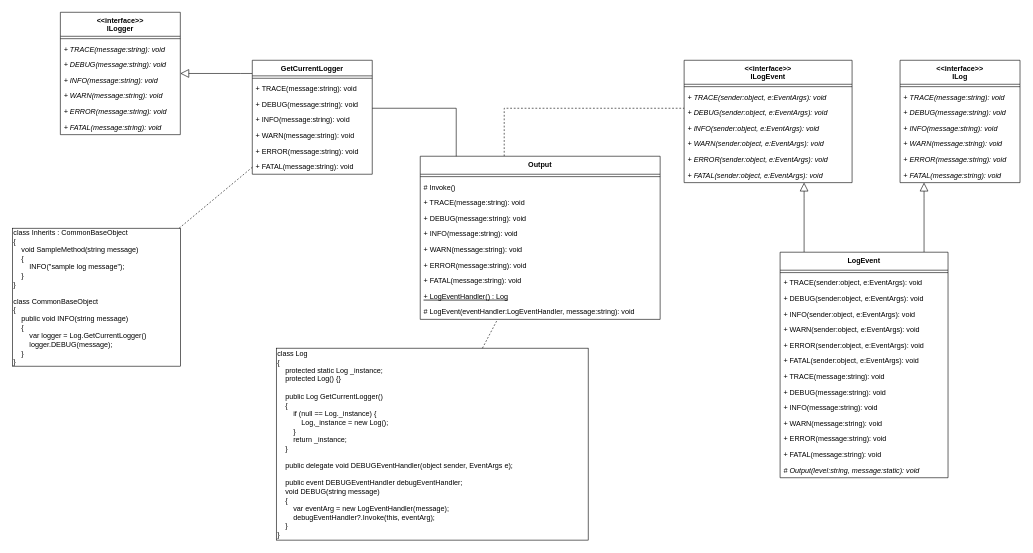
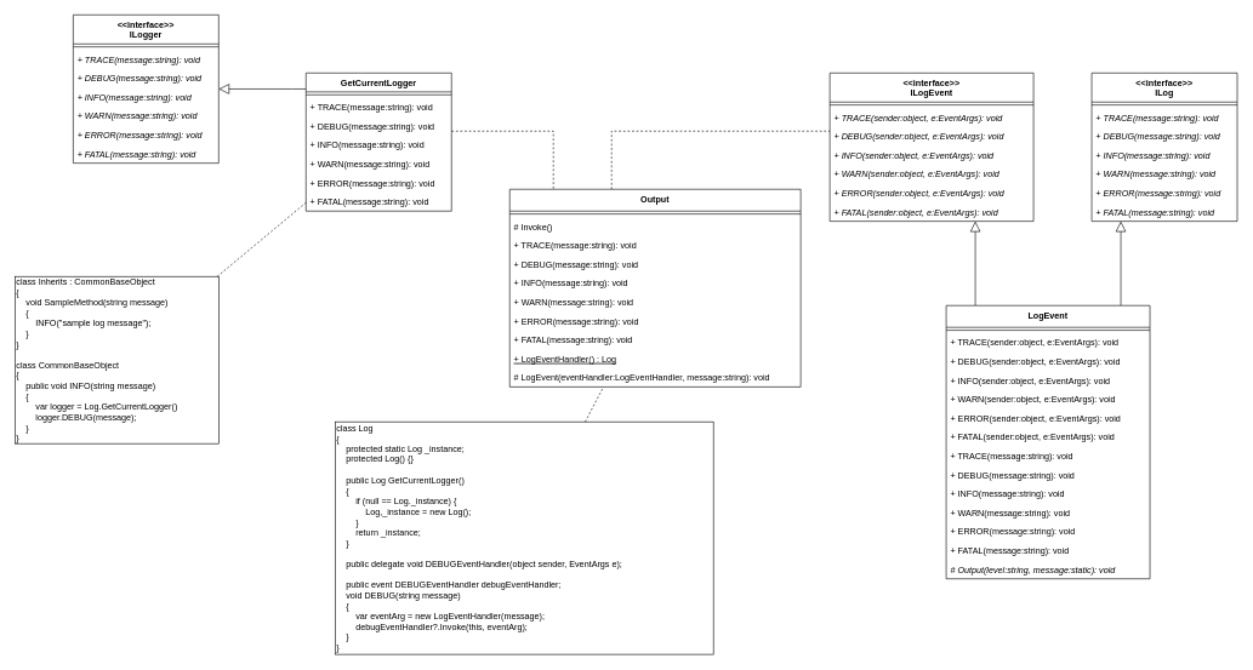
  <mxCell id="0" />
  <mxCell id="1" parent="0" />
  <mxCell id="2" value="&lt;&lt;interface&gt;&gt;&#10;ILog" style="swimlane;fontStyle=1;align=center;verticalAlign=top;childLayout=stackLayout;horizontal=1;startSize=40;horizontalStack=0;resizeParent=1;resizeParentMax=0;resizeLast=0;collapsible=1;marginBottom=0;" parent="1" vertex="1"><mxGeometry x="1500" y="100" width="200" height="204" as="geometry" /></mxCell>
  <mxCell id="3" value="" style="line;strokeWidth=1;fillColor=none;align=left;verticalAlign=middle;spacingTop=-1;spacingLeft=3;spacingRight=3;rotatable=0;labelPosition=right;points=[];portConstraint=eastwest;" parent="2" vertex="1"><mxGeometry y="40" width="200" height="8" as="geometry" /></mxCell>
  <mxCell id="4" value="+ TRACE(message:string): void" style="text;strokeColor=none;fillColor=none;align=left;verticalAlign=top;spacingLeft=4;spacingRight=4;overflow=hidden;rotatable=0;points=[[0,0.5],[1,0.5]];portConstraint=eastwest;fontStyle=2" parent="2" vertex="1"><mxGeometry y="48" width="200" height="26" as="geometry" /></mxCell>
  <mxCell id="5" value="+ DEBUG(message:string): void" style="text;strokeColor=none;fillColor=none;align=left;verticalAlign=top;spacingLeft=4;spacingRight=4;overflow=hidden;rotatable=0;points=[[0,0.5],[1,0.5]];portConstraint=eastwest;fontStyle=2" parent="2" vertex="1"><mxGeometry y="74" width="200" height="26" as="geometry" /></mxCell>
  <mxCell id="6" value="+ INFO(message:string): void" style="text;strokeColor=none;fillColor=none;align=left;verticalAlign=top;spacingLeft=4;spacingRight=4;overflow=hidden;rotatable=0;points=[[0,0.5],[1,0.5]];portConstraint=eastwest;fontStyle=2" parent="2" vertex="1"><mxGeometry y="100" width="200" height="26" as="geometry" /></mxCell>
  <mxCell id="7" value="+ WARN(message:string): void" style="text;strokeColor=none;fillColor=none;align=left;verticalAlign=top;spacingLeft=4;spacingRight=4;overflow=hidden;rotatable=0;points=[[0,0.5],[1,0.5]];portConstraint=eastwest;fontStyle=2" parent="2" vertex="1"><mxGeometry y="126" width="200" height="26" as="geometry" /></mxCell>
  <mxCell id="8" value="+ ERROR(message:string): void" style="text;strokeColor=none;fillColor=none;align=left;verticalAlign=top;spacingLeft=4;spacingRight=4;overflow=hidden;rotatable=0;points=[[0,0.5],[1,0.5]];portConstraint=eastwest;fontStyle=2" parent="2" vertex="1"><mxGeometry y="152" width="200" height="26" as="geometry" /></mxCell>
  <mxCell id="9" value="+ FATAL(message:string): void" style="text;strokeColor=none;fillColor=none;align=left;verticalAlign=top;spacingLeft=4;spacingRight=4;overflow=hidden;rotatable=0;points=[[0,0.5],[1,0.5]];portConstraint=eastwest;fontStyle=2" parent="2" vertex="1"><mxGeometry y="178" width="200" height="26" as="geometry" /></mxCell>
  <mxCell id="10" style="edgeStyle=orthogonalEdgeStyle;rounded=0;orthogonalLoop=1;jettySize=auto;html=1;dashed=1;startSize=10;endArrow=none;endFill=0;endSize=12;" parent="1" source="11" target="22" edge="1"><mxGeometry relative="1" as="geometry"><Array as="points"><mxPoint x="840" y="180" /></Array></mxGeometry></mxCell>
  <mxCell id="11" value="Output" style="swimlane;fontStyle=1;align=center;verticalAlign=top;childLayout=stackLayout;horizontal=1;startSize=30;horizontalStack=0;resizeParent=1;resizeParentMax=0;resizeLast=0;collapsible=1;marginBottom=0;" parent="1" vertex="1"><mxGeometry x="700" y="260" width="400" height="272" as="geometry" /></mxCell>
  <mxCell id="12" value="" style="line;strokeWidth=1;fillColor=none;align=left;verticalAlign=middle;spacingTop=-1;spacingLeft=3;spacingRight=3;rotatable=0;labelPosition=right;points=[];portConstraint=eastwest;fontStyle=0" parent="11" vertex="1"><mxGeometry y="30" width="400" height="8" as="geometry" /></mxCell>
  <mxCell id="13" value="# Invoke()" style="text;strokeColor=none;fillColor=none;align=left;verticalAlign=top;spacingLeft=4;spacingRight=4;overflow=hidden;rotatable=0;points=[[0,0.5],[1,0.5]];portConstraint=eastwest;fontStyle=0" parent="11" vertex="1"><mxGeometry y="38" width="400" height="26" as="geometry" /></mxCell>
  <mxCell id="14" value="+ TRACE(message:string): void" style="text;strokeColor=none;fillColor=none;align=left;verticalAlign=top;spacingLeft=4;spacingRight=4;overflow=hidden;rotatable=0;points=[[0,0.5],[1,0.5]];portConstraint=eastwest;fontStyle=0" parent="11" vertex="1"><mxGeometry y="64" width="400" height="26" as="geometry" /></mxCell>
  <mxCell id="15" value="+ DEBUG(message:string): void" style="text;strokeColor=none;fillColor=none;align=left;verticalAlign=top;spacingLeft=4;spacingRight=4;overflow=hidden;rotatable=0;points=[[0,0.5],[1,0.5]];portConstraint=eastwest;fontStyle=0" parent="11" vertex="1"><mxGeometry y="90" width="400" height="26" as="geometry" /></mxCell>
  <mxCell id="16" value="+ INFO(message:string): void" style="text;strokeColor=none;fillColor=none;align=left;verticalAlign=top;spacingLeft=4;spacingRight=4;overflow=hidden;rotatable=0;points=[[0,0.5],[1,0.5]];portConstraint=eastwest;fontStyle=0" parent="11" vertex="1"><mxGeometry y="116" width="400" height="26" as="geometry" /></mxCell>
  <mxCell id="17" value="+ WARN(message:string): void" style="text;strokeColor=none;fillColor=none;align=left;verticalAlign=top;spacingLeft=4;spacingRight=4;overflow=hidden;rotatable=0;points=[[0,0.5],[1,0.5]];portConstraint=eastwest;fontStyle=0" parent="11" vertex="1"><mxGeometry y="142" width="400" height="26" as="geometry" /></mxCell>
  <mxCell id="18" value="+ ERROR(message:string): void" style="text;strokeColor=none;fillColor=none;align=left;verticalAlign=top;spacingLeft=4;spacingRight=4;overflow=hidden;rotatable=0;points=[[0,0.5],[1,0.5]];portConstraint=eastwest;fontStyle=0" parent="11" vertex="1"><mxGeometry y="168" width="400" height="26" as="geometry" /></mxCell>
  <mxCell id="19" value="+ FATAL(message:string): void" style="text;strokeColor=none;fillColor=none;align=left;verticalAlign=top;spacingLeft=4;spacingRight=4;overflow=hidden;rotatable=0;points=[[0,0.5],[1,0.5]];portConstraint=eastwest;fontStyle=0" parent="11" vertex="1"><mxGeometry y="194" width="400" height="26" as="geometry" /></mxCell>
  <mxCell id="20" value="+ LogEventHandler() : Log" style="text;strokeColor=none;fillColor=none;align=left;verticalAlign=top;spacingLeft=4;spacingRight=4;overflow=hidden;rotatable=0;points=[[0,0.5],[1,0.5]];portConstraint=eastwest;fontStyle=4" parent="11" vertex="1"><mxGeometry y="220" width="400" height="26" as="geometry" /></mxCell>
  <mxCell id="21" value="# LogEvent(eventHandler:LogEventHandler, message:string): void" style="text;strokeColor=none;fillColor=none;align=left;verticalAlign=top;spacingLeft=4;spacingRight=4;overflow=hidden;rotatable=0;points=[[0,0.5],[1,0.5]];portConstraint=eastwest;fontStyle=0" vertex="1" parent="11"><mxGeometry y="246" width="400" height="26" as="geometry" /></mxCell>
  <mxCell id="22" value="&lt;&lt;interface&gt;&gt;&#10;ILogEvent" style="swimlane;fontStyle=1;align=center;verticalAlign=top;childLayout=stackLayout;horizontal=1;startSize=40;horizontalStack=0;resizeParent=1;resizeParentMax=0;resizeLast=0;collapsible=1;marginBottom=0;" parent="1" vertex="1"><mxGeometry x="1140" y="100" width="280" height="204" as="geometry" /></mxCell>
  <mxCell id="23" value="" style="line;strokeWidth=1;fillColor=none;align=left;verticalAlign=middle;spacingTop=-1;spacingLeft=3;spacingRight=3;rotatable=0;labelPosition=right;points=[];portConstraint=eastwest;" parent="22" vertex="1"><mxGeometry y="40" width="280" height="8" as="geometry" /></mxCell>
  <mxCell id="24" value="+ TRACE(sender:object, e:EventArgs): void" style="text;strokeColor=none;fillColor=none;align=left;verticalAlign=top;spacingLeft=4;spacingRight=4;overflow=hidden;rotatable=0;points=[[0,0.5],[1,0.5]];portConstraint=eastwest;fontStyle=2" parent="22" vertex="1"><mxGeometry y="48" width="280" height="26" as="geometry" /></mxCell>
  <mxCell id="25" value="+ DEBUG(sender:object, e:EventArgs): void" style="text;strokeColor=none;fillColor=none;align=left;verticalAlign=top;spacingLeft=4;spacingRight=4;overflow=hidden;rotatable=0;points=[[0,0.5],[1,0.5]];portConstraint=eastwest;fontStyle=2" parent="22" vertex="1"><mxGeometry y="74" width="280" height="26" as="geometry" /></mxCell>
  <mxCell id="26" value="+ INFO(sender:object, e:EventArgs): void" style="text;strokeColor=none;fillColor=none;align=left;verticalAlign=top;spacingLeft=4;spacingRight=4;overflow=hidden;rotatable=0;points=[[0,0.5],[1,0.5]];portConstraint=eastwest;fontStyle=2" parent="22" vertex="1"><mxGeometry y="100" width="280" height="26" as="geometry" /></mxCell>
  <mxCell id="27" value="+ WARN(sender:object, e:EventArgs): void" style="text;strokeColor=none;fillColor=none;align=left;verticalAlign=top;spacingLeft=4;spacingRight=4;overflow=hidden;rotatable=0;points=[[0,0.5],[1,0.5]];portConstraint=eastwest;fontStyle=2" parent="22" vertex="1"><mxGeometry y="126" width="280" height="26" as="geometry" /></mxCell>
  <mxCell id="28" value="+ ERROR(sender:object, e:EventArgs): void" style="text;strokeColor=none;fillColor=none;align=left;verticalAlign=top;spacingLeft=4;spacingRight=4;overflow=hidden;rotatable=0;points=[[0,0.5],[1,0.5]];portConstraint=eastwest;fontStyle=2" parent="22" vertex="1"><mxGeometry y="152" width="280" height="26" as="geometry" /></mxCell>
  <mxCell id="29" value="+ FATAL(sender:object, e:EventArgs): void" style="text;strokeColor=none;fillColor=none;align=left;verticalAlign=top;spacingLeft=4;spacingRight=4;overflow=hidden;rotatable=0;points=[[0,0.5],[1,0.5]];portConstraint=eastwest;fontStyle=2" parent="22" vertex="1"><mxGeometry y="178" width="280" height="26" as="geometry" /></mxCell>
  <mxCell id="30" style="edgeStyle=orthogonalEdgeStyle;rounded=0;orthogonalLoop=1;jettySize=auto;html=1;endArrow=block;endFill=0;startSize=10;endSize=12;" parent="1" source="32" target="2" edge="1"><mxGeometry relative="1" as="geometry"><Array as="points"><mxPoint x="1540" y="330" /><mxPoint x="1540" y="330" /></Array></mxGeometry></mxCell>
  <mxCell id="31" style="edgeStyle=orthogonalEdgeStyle;rounded=0;orthogonalLoop=1;jettySize=auto;html=1;startSize=10;endArrow=block;endFill=0;endSize=12;" parent="1" source="32" target="22" edge="1"><mxGeometry relative="1" as="geometry"><Array as="points"><mxPoint x="1340" y="330" /><mxPoint x="1340" y="330" /></Array></mxGeometry></mxCell>
  <mxCell id="32" value="LogEvent" style="swimlane;fontStyle=1;align=center;verticalAlign=top;childLayout=stackLayout;horizontal=1;startSize=30;horizontalStack=0;resizeParent=1;resizeParentMax=0;resizeLast=0;collapsible=1;marginBottom=0;" parent="1" vertex="1"><mxGeometry x="1300" y="420" width="280" height="376" as="geometry" /></mxCell>
  <mxCell id="33" value="" style="line;strokeWidth=1;fillColor=none;align=left;verticalAlign=middle;spacingTop=-1;spacingLeft=3;spacingRight=3;rotatable=0;labelPosition=right;points=[];portConstraint=eastwest;fontStyle=0" parent="32" vertex="1"><mxGeometry y="30" width="280" height="8" as="geometry" /></mxCell>
  <mxCell id="34" value="+ TRACE(sender:object, e:EventArgs): void" style="text;strokeColor=none;fillColor=none;align=left;verticalAlign=top;spacingLeft=4;spacingRight=4;overflow=hidden;rotatable=0;points=[[0,0.5],[1,0.5]];portConstraint=eastwest;fontStyle=0" parent="32" vertex="1"><mxGeometry y="38" width="280" height="26" as="geometry" /></mxCell>
  <mxCell id="35" value="+ DEBUG(sender:object, e:EventArgs): void" style="text;strokeColor=none;fillColor=none;align=left;verticalAlign=top;spacingLeft=4;spacingRight=4;overflow=hidden;rotatable=0;points=[[0,0.5],[1,0.5]];portConstraint=eastwest;fontStyle=0" parent="32" vertex="1"><mxGeometry y="64" width="280" height="26" as="geometry" /></mxCell>
  <mxCell id="36" value="+ INFO(sender:object, e:EventArgs): void" style="text;strokeColor=none;fillColor=none;align=left;verticalAlign=top;spacingLeft=4;spacingRight=4;overflow=hidden;rotatable=0;points=[[0,0.5],[1,0.5]];portConstraint=eastwest;fontStyle=0" parent="32" vertex="1"><mxGeometry y="90" width="280" height="26" as="geometry" /></mxCell>
  <mxCell id="37" value="+ WARN(sender:object, e:EventArgs): void" style="text;strokeColor=none;fillColor=none;align=left;verticalAlign=top;spacingLeft=4;spacingRight=4;overflow=hidden;rotatable=0;points=[[0,0.5],[1,0.5]];portConstraint=eastwest;fontStyle=0" parent="32" vertex="1"><mxGeometry y="116" width="280" height="26" as="geometry" /></mxCell>
  <mxCell id="38" value="+ ERROR(sender:object, e:EventArgs): void" style="text;strokeColor=none;fillColor=none;align=left;verticalAlign=top;spacingLeft=4;spacingRight=4;overflow=hidden;rotatable=0;points=[[0,0.5],[1,0.5]];portConstraint=eastwest;fontStyle=0" parent="32" vertex="1"><mxGeometry y="142" width="280" height="26" as="geometry" /></mxCell>
  <mxCell id="39" value="+ FATAL(sender:object, e:EventArgs): void" style="text;strokeColor=none;fillColor=none;align=left;verticalAlign=top;spacingLeft=4;spacingRight=4;overflow=hidden;rotatable=0;points=[[0,0.5],[1,0.5]];portConstraint=eastwest;fontStyle=0" parent="32" vertex="1"><mxGeometry y="168" width="280" height="26" as="geometry" /></mxCell>
  <mxCell id="40" value="+ TRACE(message:string): void" style="text;strokeColor=none;fillColor=none;align=left;verticalAlign=top;spacingLeft=4;spacingRight=4;overflow=hidden;rotatable=0;points=[[0,0.5],[1,0.5]];portConstraint=eastwest;fontStyle=0" parent="32" vertex="1"><mxGeometry y="194" width="280" height="26" as="geometry" /></mxCell>
  <mxCell id="41" value="+ DEBUG(message:string): void" style="text;strokeColor=none;fillColor=none;align=left;verticalAlign=top;spacingLeft=4;spacingRight=4;overflow=hidden;rotatable=0;points=[[0,0.5],[1,0.5]];portConstraint=eastwest;fontStyle=0" parent="32" vertex="1"><mxGeometry y="220" width="280" height="26" as="geometry" /></mxCell>
  <mxCell id="42" value="+ INFO(message:string): void" style="text;strokeColor=none;fillColor=none;align=left;verticalAlign=top;spacingLeft=4;spacingRight=4;overflow=hidden;rotatable=0;points=[[0,0.5],[1,0.5]];portConstraint=eastwest;fontStyle=0" parent="32" vertex="1"><mxGeometry y="246" width="280" height="26" as="geometry" /></mxCell>
  <mxCell id="43" value="+ WARN(message:string): void" style="text;strokeColor=none;fillColor=none;align=left;verticalAlign=top;spacingLeft=4;spacingRight=4;overflow=hidden;rotatable=0;points=[[0,0.5],[1,0.5]];portConstraint=eastwest;fontStyle=0" parent="32" vertex="1"><mxGeometry y="272" width="280" height="26" as="geometry" /></mxCell>
  <mxCell id="44" value="+ ERROR(message:string): void" style="text;strokeColor=none;fillColor=none;align=left;verticalAlign=top;spacingLeft=4;spacingRight=4;overflow=hidden;rotatable=0;points=[[0,0.5],[1,0.5]];portConstraint=eastwest;fontStyle=0" parent="32" vertex="1"><mxGeometry y="298" width="280" height="26" as="geometry" /></mxCell>
  <mxCell id="45" value="+ FATAL(message:string): void" style="text;strokeColor=none;fillColor=none;align=left;verticalAlign=top;spacingLeft=4;spacingRight=4;overflow=hidden;rotatable=0;points=[[0,0.5],[1,0.5]];portConstraint=eastwest;fontStyle=0" parent="32" vertex="1"><mxGeometry y="324" width="280" height="26" as="geometry" /></mxCell>
  <mxCell id="46" value="# Output(level:string, message:static): void" style="text;strokeColor=none;fillColor=none;align=left;verticalAlign=top;spacingLeft=4;spacingRight=4;overflow=hidden;rotatable=0;points=[[0,0.5],[1,0.5]];portConstraint=eastwest;fontStyle=2" parent="32" vertex="1"><mxGeometry y="350" width="280" height="26" as="geometry" /></mxCell>
- <mxCell id="47" style="edgeStyle=orthogonalEdgeStyle;rounded=0;orthogonalLoop=1;jettySize=auto;html=1;dashed=0;startSize=10;endArrow=none;endFill=0;endSize=12;" parent="1" source="49" target="11" edge="1"><mxGeometry relative="1" as="geometry"><mxPoint x="510" y="120" as="targetPoint" /><Array as="points"><mxPoint x="760" y="180" /></Array></mxGeometry></mxCell>
+ <mxCell id="47" style="edgeStyle=orthogonalEdgeStyle;rounded=0;orthogonalLoop=1;jettySize=auto;html=1;dashed=1;startSize=10;endArrow=none;endFill=0;endSize=12;" parent="1" source="49" target="11" edge="1"><mxGeometry relative="1" as="geometry"><mxPoint x="510" y="120" as="targetPoint" /><Array as="points"><mxPoint x="760" y="180" /></Array></mxGeometry></mxCell>
  <mxCell id="48" style="edgeStyle=orthogonalEdgeStyle;rounded=0;orthogonalLoop=1;jettySize=auto;html=1;endArrow=block;endFill=0;endSize=12;" edge="1" parent="1" source="49" target="61"><mxGeometry relative="1" as="geometry"><Array as="points"><mxPoint x="400" y="122" /><mxPoint x="400" y="122" /></Array></mxGeometry></mxCell>
  <mxCell id="49" value="GetCurrentLogger" style="swimlane;fontStyle=1;align=center;verticalAlign=top;childLayout=stackLayout;horizontal=1;startSize=26;horizontalStack=0;resizeParent=1;resizeParentMax=0;resizeLast=0;collapsible=1;marginBottom=0;" parent="1" vertex="1"><mxGeometry x="420" y="100" width="200" height="190" as="geometry" /></mxCell>
  <mxCell id="50" value="" style="line;strokeWidth=1;fillColor=none;align=left;verticalAlign=middle;spacingTop=-1;spacingLeft=3;spacingRight=3;rotatable=0;labelPosition=right;points=[];portConstraint=eastwest;" parent="49" vertex="1"><mxGeometry y="26" width="200" height="8" as="geometry" /></mxCell>
  <mxCell id="51" value="+ TRACE(message:string): void" style="text;strokeColor=none;fillColor=none;align=left;verticalAlign=top;spacingLeft=4;spacingRight=4;overflow=hidden;rotatable=0;points=[[0,0.5],[1,0.5]];portConstraint=eastwest;fontStyle=0" parent="49" vertex="1"><mxGeometry y="34" width="200" height="26" as="geometry" /></mxCell>
  <mxCell id="52" value="+ DEBUG(message:string): void" style="text;strokeColor=none;fillColor=none;align=left;verticalAlign=top;spacingLeft=4;spacingRight=4;overflow=hidden;rotatable=0;points=[[0,0.5],[1,0.5]];portConstraint=eastwest;fontStyle=0" parent="49" vertex="1"><mxGeometry y="60" width="200" height="26" as="geometry" /></mxCell>
  <mxCell id="53" value="+ INFO(message:string): void" style="text;strokeColor=none;fillColor=none;align=left;verticalAlign=top;spacingLeft=4;spacingRight=4;overflow=hidden;rotatable=0;points=[[0,0.5],[1,0.5]];portConstraint=eastwest;fontStyle=0" parent="49" vertex="1"><mxGeometry y="86" width="200" height="26" as="geometry" /></mxCell>
  <mxCell id="54" value="+ WARN(message:string): void" style="text;strokeColor=none;fillColor=none;align=left;verticalAlign=top;spacingLeft=4;spacingRight=4;overflow=hidden;rotatable=0;points=[[0,0.5],[1,0.5]];portConstraint=eastwest;fontStyle=0" parent="49" vertex="1"><mxGeometry y="112" width="200" height="26" as="geometry" /></mxCell>
  <mxCell id="55" value="+ ERROR(message:string): void" style="text;strokeColor=none;fillColor=none;align=left;verticalAlign=top;spacingLeft=4;spacingRight=4;overflow=hidden;rotatable=0;points=[[0,0.5],[1,0.5]];portConstraint=eastwest;fontStyle=0" parent="49" vertex="1"><mxGeometry y="138" width="200" height="26" as="geometry" /></mxCell>
  <mxCell id="56" value="+ FATAL(message:string): void" style="text;strokeColor=none;fillColor=none;align=left;verticalAlign=top;spacingLeft=4;spacingRight=4;overflow=hidden;rotatable=0;points=[[0,0.5],[1,0.5]];portConstraint=eastwest;fontStyle=0" parent="49" vertex="1"><mxGeometry y="164" width="200" height="26" as="geometry" /></mxCell>
  <mxCell id="57" style="rounded=0;orthogonalLoop=1;jettySize=auto;html=1;startSize=10;endArrow=none;endFill=0;endSize=12;dashed=1;" parent="1" source="58" target="49" edge="1"><mxGeometry relative="1" as="geometry"><mxPoint x="330" y="530" as="targetPoint" /></mxGeometry></mxCell>
  <mxCell id="58" value="class Inherits : CommonBaseObject&lt;br&gt;{&lt;br&gt;&amp;nbsp; &amp;nbsp; void SampleMethod(string message)&lt;br&gt;&amp;nbsp; &amp;nbsp; {&lt;br&gt;&amp;nbsp; &amp;nbsp; &amp;nbsp; &amp;nbsp;&amp;nbsp;INFO(&quot;sample log message&quot;);&lt;br&gt;&amp;nbsp; &amp;nbsp; }&lt;br&gt;}&lt;br&gt;&lt;br&gt;class CommonBaseObject&lt;br&gt;{&lt;br&gt;&amp;nbsp; &amp;nbsp; public void INFO(string message)&lt;br&gt;&amp;nbsp; &amp;nbsp; {&lt;br&gt;&amp;nbsp; &amp;nbsp; &amp;nbsp; &amp;nbsp; var logger = Log.GetCurrentLogger()&lt;br&gt;&amp;nbsp; &amp;nbsp; &amp;nbsp; &amp;nbsp; logger.DEBUG(message);&lt;br&gt;&amp;nbsp; &amp;nbsp; }&lt;br&gt;}&lt;br&gt;" style="text;html=1;strokeColor=#000000;fillColor=none;align=left;verticalAlign=middle;whiteSpace=wrap;rounded=0;" parent="1" vertex="1"><mxGeometry x="20" y="380" width="280" height="230" as="geometry" /></mxCell>
  <mxCell id="59" style="edgeStyle=none;rounded=0;orthogonalLoop=1;jettySize=auto;html=1;dashed=1;startSize=10;endArrow=none;endFill=0;endSize=12;" parent="1" source="60" target="11" edge="1"><mxGeometry relative="1" as="geometry" /></mxCell>
  <mxCell id="60" value="class Log&lt;br&gt;{&lt;br&gt;&amp;nbsp; &amp;nbsp; protected static Log _instance;&lt;br&gt;&amp;nbsp; &amp;nbsp; protected Log() {}&lt;br&gt;&lt;br&gt;&amp;nbsp; &amp;nbsp; public Log GetCurrentLogger()&lt;br&gt;&amp;nbsp; &amp;nbsp; {&lt;br&gt;&amp;nbsp; &amp;nbsp; &amp;nbsp; &amp;nbsp; if (null == Log._instance) {&lt;br&gt;&amp;nbsp; &amp;nbsp; &amp;nbsp; &amp;nbsp; &amp;nbsp; &amp;nbsp; Log,_instance = new Log();&lt;br&gt;&amp;nbsp; &amp;nbsp; &amp;nbsp; &amp;nbsp; }&lt;br&gt;&amp;nbsp; &amp;nbsp; &amp;nbsp; &amp;nbsp; return _instance;&lt;br&gt;&amp;nbsp; &amp;nbsp; }&lt;br&gt;&lt;br&gt;&amp;nbsp; &amp;nbsp; public delegate void DEBUGEventHandler(object sender, EventArgs e);&lt;br&gt;&lt;br&gt;&amp;nbsp; &amp;nbsp; public event DEBUGEventHandler debugEventHandler;&lt;br&gt;&amp;nbsp; &amp;nbsp; void DEBUG(string message)&lt;br&gt;&amp;nbsp; &amp;nbsp; {&lt;br&gt;&amp;nbsp; &amp;nbsp; &amp;nbsp; &amp;nbsp; var eventArg = new LogEventHandler(message);&lt;br&gt;&amp;nbsp; &amp;nbsp; &amp;nbsp; &amp;nbsp; debugEventHandler?.Invoke(this, eventArg);&lt;br&gt;&amp;nbsp; &amp;nbsp; }&lt;br&gt;}&lt;br&gt;" style="text;html=1;strokeColor=#000000;fillColor=none;align=left;verticalAlign=middle;whiteSpace=wrap;rounded=0;" parent="1" vertex="1"><mxGeometry x="460" y="580" width="520" height="320" as="geometry" /></mxCell>
  <mxCell id="61" value="&lt;&lt;interface&gt;&gt;&#10;ILogger" style="swimlane;fontStyle=1;align=center;verticalAlign=top;childLayout=stackLayout;horizontal=1;startSize=40;horizontalStack=0;resizeParent=1;resizeParentMax=0;resizeLast=0;collapsible=1;marginBottom=0;" vertex="1" parent="1"><mxGeometry x="100" y="20" width="200" height="204" as="geometry" /></mxCell>
  <mxCell id="62" value="" style="line;strokeWidth=1;fillColor=none;align=left;verticalAlign=middle;spacingTop=-1;spacingLeft=3;spacingRight=3;rotatable=0;labelPosition=right;points=[];portConstraint=eastwest;" vertex="1" parent="61"><mxGeometry y="40" width="200" height="8" as="geometry" /></mxCell>
  <mxCell id="63" value="+ TRACE(message:string): void" style="text;strokeColor=none;fillColor=none;align=left;verticalAlign=top;spacingLeft=4;spacingRight=4;overflow=hidden;rotatable=0;points=[[0,0.5],[1,0.5]];portConstraint=eastwest;fontStyle=2" vertex="1" parent="61"><mxGeometry y="48" width="200" height="26" as="geometry" /></mxCell>
  <mxCell id="64" value="+ DEBUG(message:string): void" style="text;strokeColor=none;fillColor=none;align=left;verticalAlign=top;spacingLeft=4;spacingRight=4;overflow=hidden;rotatable=0;points=[[0,0.5],[1,0.5]];portConstraint=eastwest;fontStyle=2" vertex="1" parent="61"><mxGeometry y="74" width="200" height="26" as="geometry" /></mxCell>
  <mxCell id="65" value="+ INFO(message:string): void" style="text;strokeColor=none;fillColor=none;align=left;verticalAlign=top;spacingLeft=4;spacingRight=4;overflow=hidden;rotatable=0;points=[[0,0.5],[1,0.5]];portConstraint=eastwest;fontStyle=2" vertex="1" parent="61"><mxGeometry y="100" width="200" height="26" as="geometry" /></mxCell>
  <mxCell id="66" value="+ WARN(message:string): void" style="text;strokeColor=none;fillColor=none;align=left;verticalAlign=top;spacingLeft=4;spacingRight=4;overflow=hidden;rotatable=0;points=[[0,0.5],[1,0.5]];portConstraint=eastwest;fontStyle=2" vertex="1" parent="61"><mxGeometry y="126" width="200" height="26" as="geometry" /></mxCell>
  <mxCell id="67" value="+ ERROR(message:string): void" style="text;strokeColor=none;fillColor=none;align=left;verticalAlign=top;spacingLeft=4;spacingRight=4;overflow=hidden;rotatable=0;points=[[0,0.5],[1,0.5]];portConstraint=eastwest;fontStyle=2" vertex="1" parent="61"><mxGeometry y="152" width="200" height="26" as="geometry" /></mxCell>
  <mxCell id="68" value="+ FATAL(message:string): void" style="text;strokeColor=none;fillColor=none;align=left;verticalAlign=top;spacingLeft=4;spacingRight=4;overflow=hidden;rotatable=0;points=[[0,0.5],[1,0.5]];portConstraint=eastwest;fontStyle=2" vertex="1" parent="61"><mxGeometry y="178" width="200" height="26" as="geometry" /></mxCell>
